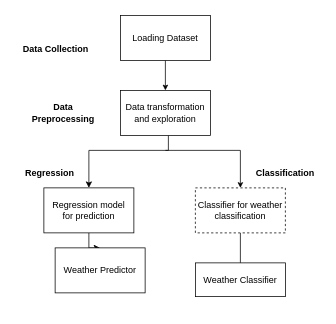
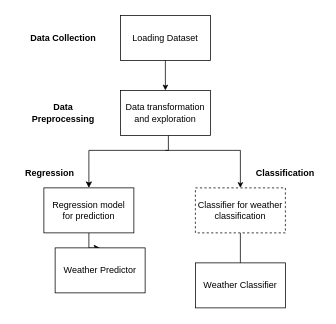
  <mxCell id="0" />
  <mxCell id="1" parent="0" />
  <mxCell id="2" value="" style="edgeStyle=orthogonalEdgeStyle;rounded=0;orthogonalLoop=1;jettySize=auto;html=1;endSize=5;" edge="1" parent="1" source="3" target="5"><mxGeometry relative="1" as="geometry" /></mxCell>
  <mxCell id="3" value="Loading Dataset" style="rounded=0;whiteSpace=wrap;html=1;" vertex="1" parent="1"><mxGeometry x="160" y="20" width="120" height="60" as="geometry" /></mxCell>
  <mxCell id="4" value="" style="edgeStyle=orthogonalEdgeStyle;rounded=0;orthogonalLoop=1;jettySize=auto;html=1;entryX=0.5;entryY=0;entryDx=0;entryDy=0;" edge="1" parent="1" target="7"><mxGeometry relative="1" as="geometry"><mxPoint x="224" y="180" as="sourcePoint" /><mxPoint x="113" y="250" as="targetPoint" /><Array as="points"><mxPoint x="224" y="200" /><mxPoint x="118" y="200" /></Array></mxGeometry></mxCell>
  <mxCell id="5" value="Data transformation&lt;br&gt;and exploration&lt;span style=&quot;color: rgba(0 , 0 , 0 , 0) ; font-family: monospace ; font-size: 0px ; white-space: nowrap&quot;&gt;%3CmxGraphModel%3E%3Croot%3E%3CmxCell%20id%3D%220%22%2F%3E%3CmxCell%20id%3D%221%22%20parent%3D%220%22%2F%3E%3CmxCell%20id%3D%222%22%20value%3D%22Loading%20Dataset%22%20style%3D%22rounded%3D0%3BwhiteSpace%3Dwrap%3Bhtml%3D1%3B%22%20vertex%3D%221%22%20parent%3D%221%22%3E%3CmxGeometry%20x%3D%22250%22%20y%3D%2240%22%20width%3D%22120%22%20height%3D%2260%22%20as%3D%22geometry%22%2F%3E%3C%2FmxCell%3E%3C%2Froot%3E%3C%2FmxGraphModel%&lt;/span&gt;" style="rounded=0;whiteSpace=wrap;html=1;" vertex="1" parent="1"><mxGeometry x="160" y="120" width="120" height="60" as="geometry" /></mxCell>
  <mxCell id="6" value="" style="edgeStyle=orthogonalEdgeStyle;rounded=0;orthogonalLoop=1;jettySize=auto;html=1;" edge="1" parent="1" source="7" target="11"><mxGeometry relative="1" as="geometry" /></mxCell>
  <mxCell id="7" value="&lt;br&gt;Regression model&lt;br&gt;for prediction&lt;br&gt;&lt;span style=&quot;color: rgba(0 , 0 , 0 , 0) ; font-family: monospace ; font-size: 0px ; white-space: nowrap&quot;&gt;for%3CmxGraphModel%3E%3Croot%3E%3CmxCell%20id%3D%220%22%2F%3E%3CmxCell%20id%3D%221%22%20parent%3D%220%22%2F%3E%3CmxCell%20id%3D%222%22%20value%3D%22Data%20transformation%26lt%3Bbr%26gt%3Band%20merging%26lt%3Bspan%20style%3D%26quot%3Bcolor%3A%20rgba(0%20%2C%200%20%2C%200%20%2C%200)%20%3B%20font-family%3A%20monospace%20%3B%20font-size%3A%200px%20%3B%20white-space%3A%20nowrap%26quot%3B%26gt%3B%253CmxGraphModel%253E%253Croot%253E%253CmxCell%2520id%253D%25220%2522%252F%253E%253CmxCell%2520id%253D%25221%2522%2520parent%253D%25220%2522%252F%253E%253CmxCell%2520id%253D%25222%2522%2520value%253D%2522Loading%2520Dataset%2522%2520style%253D%2522rounded%253D0%253BwhiteSpace%253Dwrap%253Bhtml%253D1%253B%2522%2520vertex%253D%25221%2522%2520parent%253D%25221%2522%253E%253CmxGeometry%2520x%253D%2522250%2522%2520y%253D%252240%2522%2520width%253D%2522120%2522%2520height%253D%252260%2522%2520as%253D%2522geometry%2522%252F%253E%253C%252FmxCell%253E%253C%252Froot%253E%253C%252FmxGraphModel%253E%26lt%3B%2Fspan%26gt%3B%22%20style%3D%22rounded%3D0%3BwhiteSpace%3Dwrap%3Bhtml%3D1%3B%22%20vertex%3D%221%22%20parent%3D%221%22%3E%3CmxGeometry%20x%3D%22250%22%20y%3D%22140%22%20width%3D%22120%22%20height%3D%2260%22%20as%3D%22geometry%22%2F%3E%3C%2FmxCell%3E%3C%2Froot%3E%3C%2FmxGraphModel%&amp;nbsp;&lt;/span&gt;" style="rounded=0;whiteSpace=wrap;html=1;" vertex="1" parent="1"><mxGeometry x="58" y="250" width="120" height="60" as="geometry" /></mxCell>
  <mxCell id="8" value="" style="edgeStyle=orthogonalEdgeStyle;rounded=0;orthogonalLoop=1;jettySize=auto;html=1;endArrow=none;" edge="1" parent="1" source="9" target="10"><mxGeometry relative="1" as="geometry" /></mxCell>
  <mxCell id="9" value="Classifier for weather&lt;br&gt;classification" style="rounded=0;whiteSpace=wrap;html=1;dashed=1;" vertex="1" parent="1"><mxGeometry x="260" y="250" width="120" height="60" as="geometry" /></mxCell>
- <mxCell id="10" value="Weather Classifier" style="rounded=0;whiteSpace=wrap;html=1;" vertex="1" parent="1"><mxGeometry x="260" y="350" width="120" height="45" as="geometry" /></mxCell>
+ <mxCell id="10" value="Weather Classifier" style="rounded=0;whiteSpace=wrap;html=1;" vertex="1" parent="1"><mxGeometry x="260" y="350" width="120" height="60" as="geometry" /></mxCell>
  <mxCell id="11" value="Weather Predictor" style="rounded=0;whiteSpace=wrap;html=1;" vertex="1" parent="1"><mxGeometry x="73" y="330" width="120" height="60" as="geometry" /></mxCell>
  <mxCell id="12" value="" style="endArrow=classic;html=1;entryX=0.5;entryY=0;entryDx=0;entryDy=0;endSize=5;rounded=0;" edge="1" parent="1" target="9"><mxGeometry width="50" height="50" relative="1" as="geometry"><mxPoint x="220" y="200" as="sourcePoint" /><mxPoint x="400" y="200" as="targetPoint" /><Array as="points"><mxPoint x="320" y="200" /></Array></mxGeometry></mxCell>
- <mxCell id="13" value="&lt;b&gt;Data Collection&lt;/b&gt;" style="text;html=1;strokeColor=none;fillColor=none;align=center;verticalAlign=middle;whiteSpace=wrap;rounded=0;" vertex="1" parent="1"><mxGeometry x="28" y="55" width="92" height="20" as="geometry" /></mxCell>
+ <mxCell id="13" value="&lt;b&gt;Data Collection&lt;/b&gt;" style="text;html=1;strokeColor=none;fillColor=none;align=center;verticalAlign=middle;whiteSpace=wrap;rounded=0;" vertex="1" parent="1"><mxGeometry x="38" y="40" width="92" height="20" as="geometry" /></mxCell>
  <mxCell id="14" value="&lt;b&gt;Data Preprocessing&lt;/b&gt;" style="text;html=1;strokeColor=none;fillColor=none;align=center;verticalAlign=middle;whiteSpace=wrap;rounded=0;" vertex="1" parent="1"><mxGeometry x="38" y="140" width="92" height="20" as="geometry" /></mxCell>
  <mxCell id="15" value="&lt;b&gt;Regression&lt;/b&gt;" style="text;html=1;strokeColor=none;fillColor=none;align=center;verticalAlign=middle;whiteSpace=wrap;rounded=0;" vertex="1" parent="1"><mxGeometry x="20" y="220" width="92" height="20" as="geometry" /></mxCell>
  <mxCell id="16" value="&lt;b&gt;Classification&lt;/b&gt;" style="text;html=1;strokeColor=none;fillColor=none;align=center;verticalAlign=middle;whiteSpace=wrap;rounded=0;" vertex="1" parent="1"><mxGeometry x="334" y="220" width="92" height="20" as="geometry" /></mxCell>
